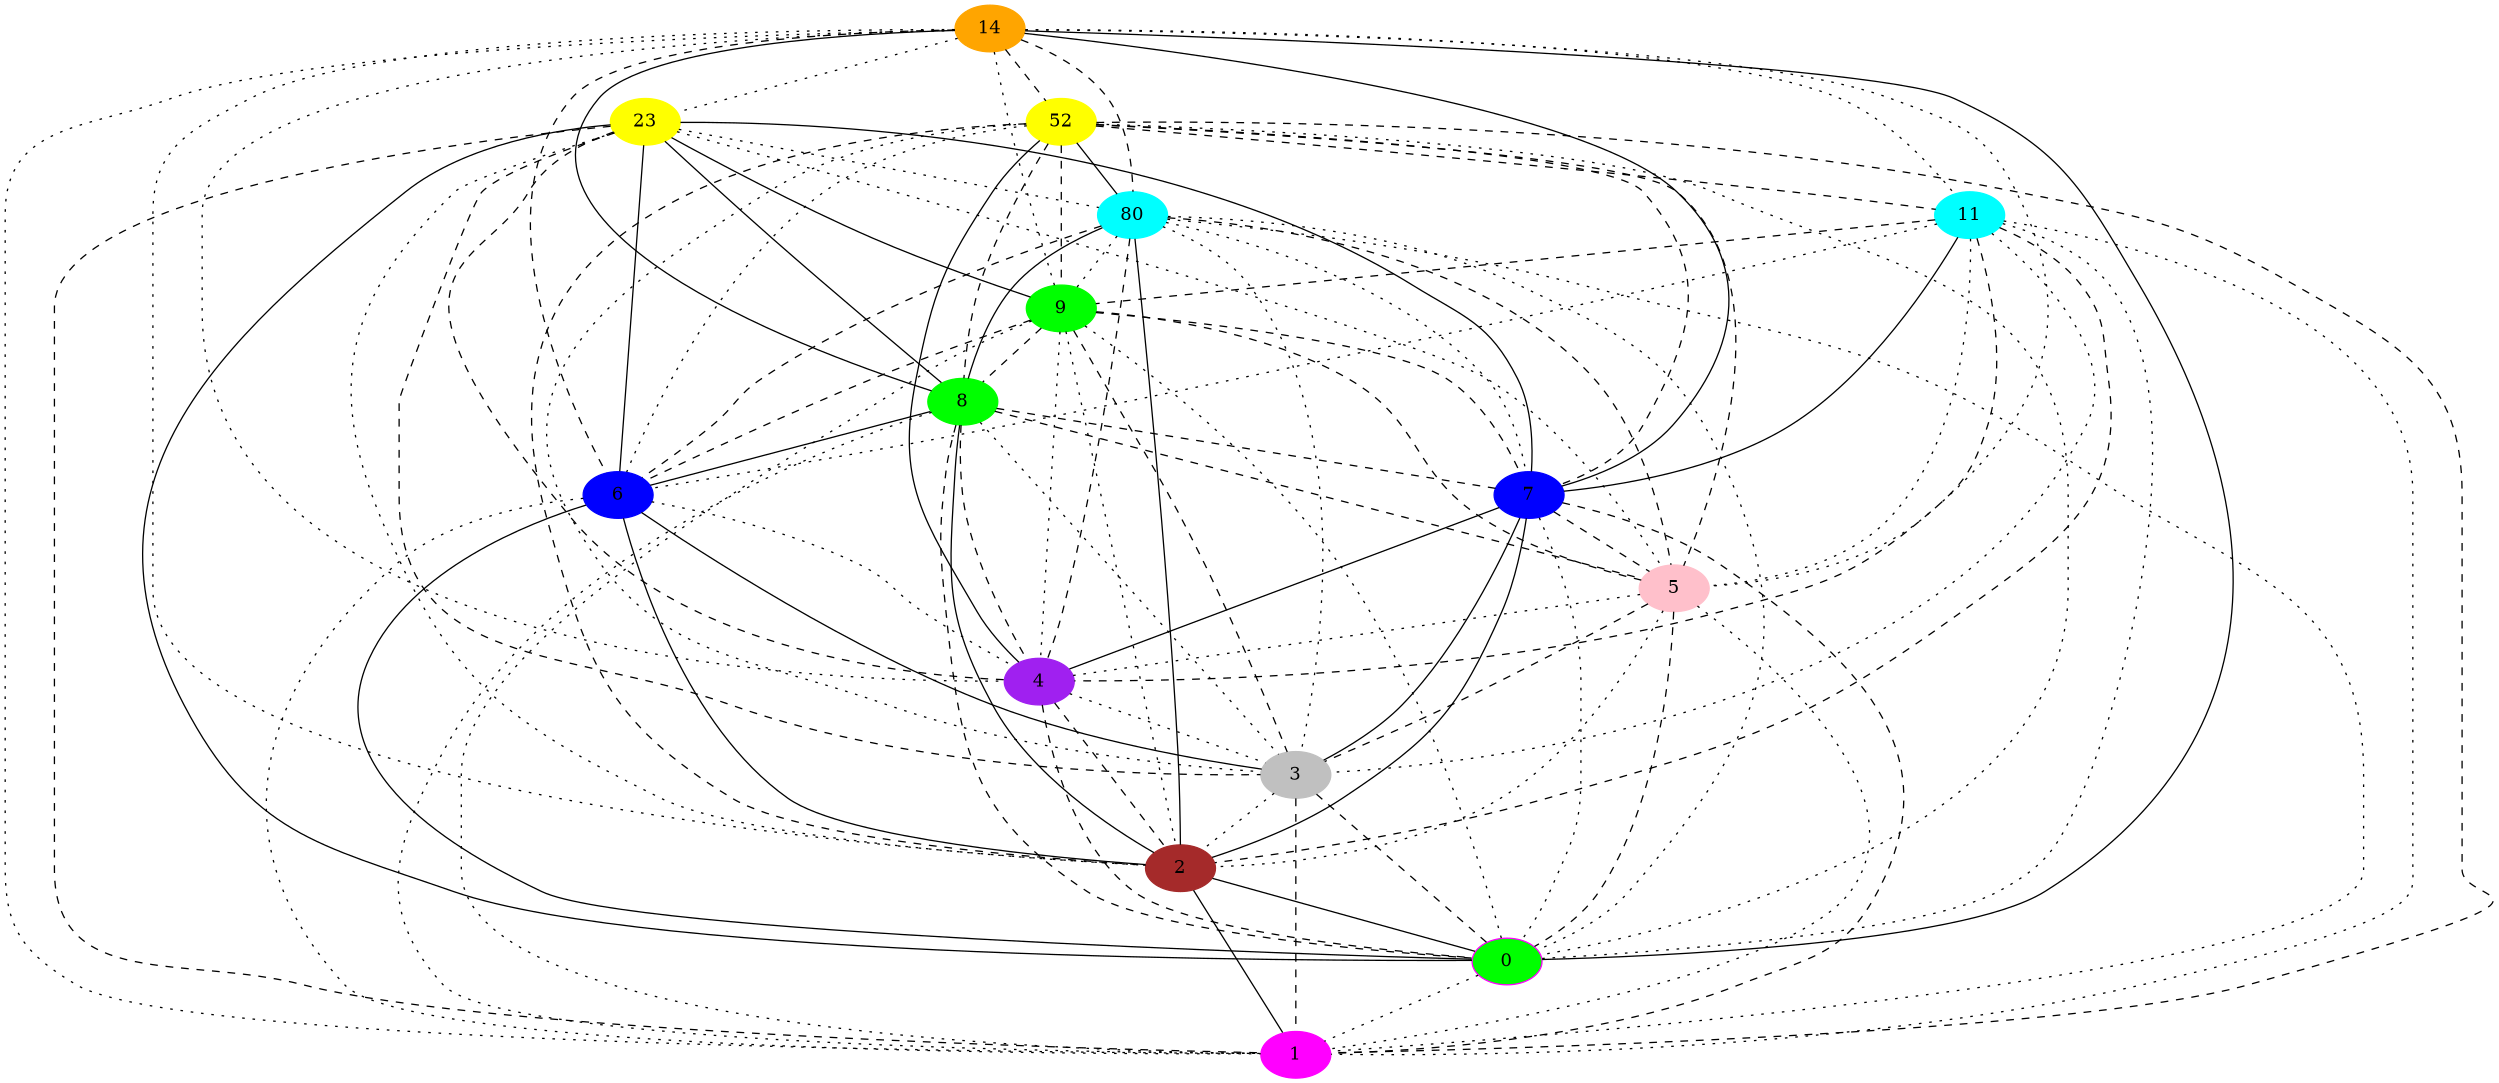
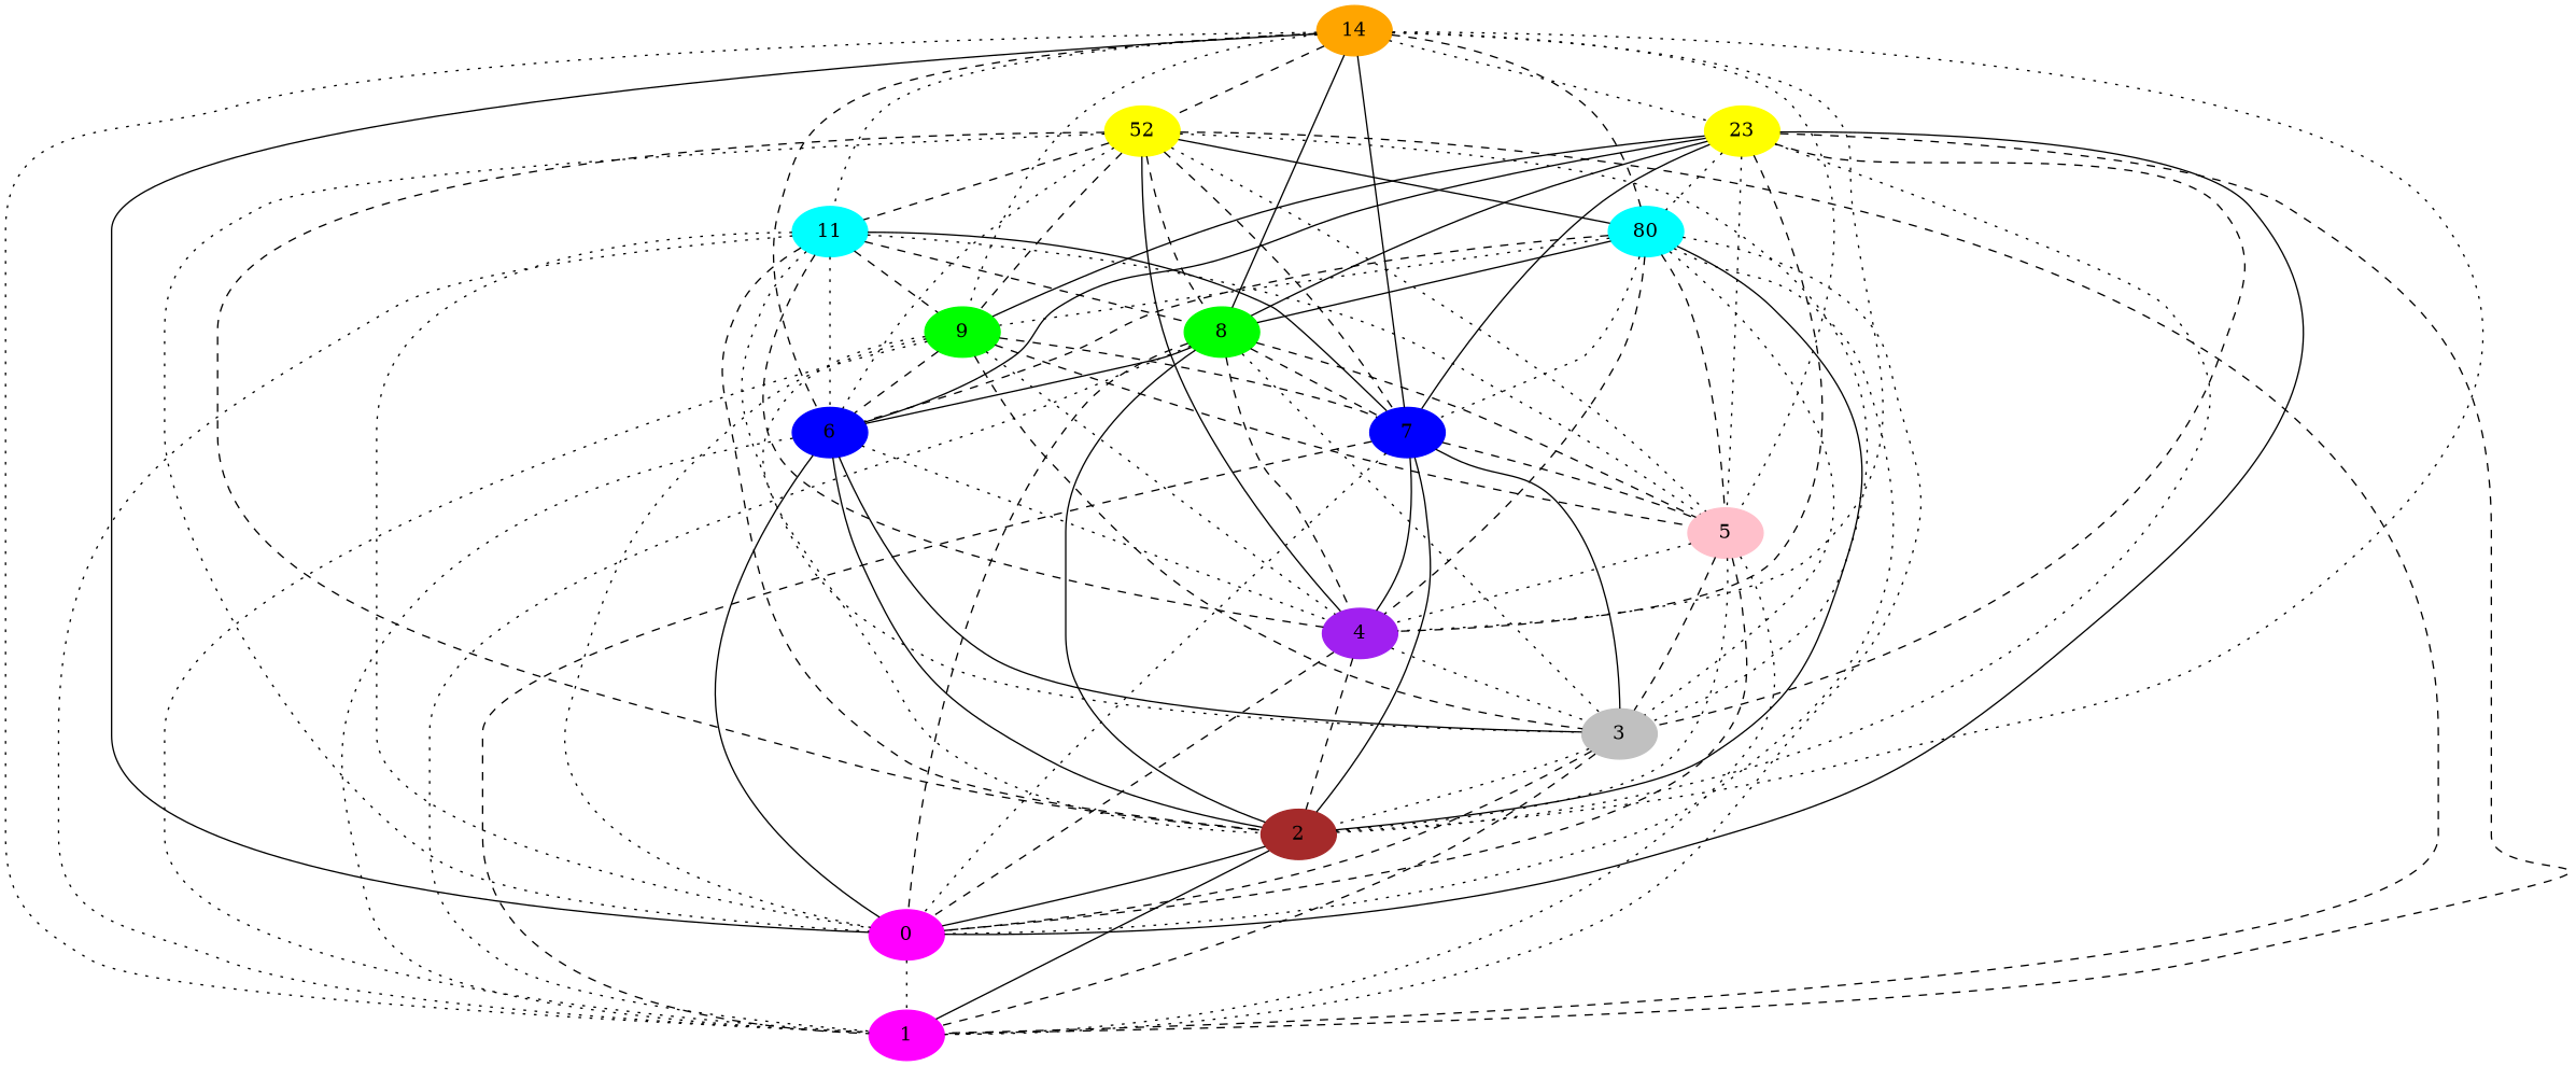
  graph {
    node [color=magenta style=filled]
    edge [style=dotted]
-   0 [fillcolor=green]
+   0
    1
    2 [color=brown]
    3 [color=grey]
    4 [color=purple]
    5 [color=pink]
    6 [color=blue]
    7 [color=blue]
    8 [color=green]
    9 [color=green]
    n11 [color=cyan label=80]
    11 [color=cyan]
    n13 [color=yellow label=52]
    n14 [color=yellow label=23]
    14 [color=orange]
    0 -- 1
    2 -- 0 [style=solid]
    2 -- 1 [style=solid]
    3 -- 0 [style=dashed]
    3 -- 1 [style=dashed]
    3 -- 2
    4 -- 0 [style=dashed]
    4 -- 2 [style=dashed]
    4 -- 3
    5 -- 0 [style=dashed]
    5 -- 1
    5 -- 2
    5 -- 3 [style=dashed]
    5 -- 4
    6 -- 0 [style=solid]
    6 -- 1
    6 -- 2 [style=solid]
    6 -- 3 [style=solid]
    6 -- 4
    7 -- 0
    7 -- 1 [style=dashed]
    7 -- 2 [style=solid]
    7 -- 3 [style=solid]
    7 -- 4 [style=solid]
    7 -- 5 [style=dashed]
    8 -- 0 [style=dashed]
    8 -- 1
    8 -- 2 [style=solid]
    8 -- 3
    8 -- 4 [style=dashed]
    8 -- 5 [style=dashed]
    8 -- 6 [style=solid]
    8 -- 7 [style=dashed]
    9 -- 0
    9 -- 1
    9 -- 2
    9 -- 3 [style=dashed]
    9 -- 4
    9 -- 5 [style=dashed]
    9 -- 6 [style=dashed]
    9 -- 7 [style=dashed]
    n11 -- 0
    n11 -- 1
    n11 -- 2 [style=solid]
    n11 -- 3
    n11 -- 4 [style=dashed]
    n11 -- 5 [style=dashed]
    n11 -- 6 [style=dashed]
    n11 -- 7
    n11 -- 8 [style=solid]
    n11 -- 9
    11 -- 0
    11 -- 1
    11 -- 2 [style=dashed]
    11 -- 3
    11 -- 4 [style=dashed]
    11 -- 5
    11 -- 6
    11 -- 7 [style=solid]
-   9 -- 8 [style=dashed]
+   11 -- 8 [style=dashed]
    11 -- 9 [style=dashed]
    n13 -- 0
    n13 -- 1 [style=dashed]
    n13 -- 2 [style=dashed]
    n13 -- 3
    n13 -- 4 [style=solid]
-   n13 -- 5 [style=dashed]
+   n13 -- 5
    n13 -- 6
    n13 -- 7 [style=dashed]
    n13 -- 8 [style=dashed]
    n13 -- 9 [style=dashed]
    n13 -- n11 [style=solid]
    n13 -- 11 [style=dashed]
    n14 -- 0 [style=solid]
    n14 -- 1 [style=dashed]
    n14 -- 2
    n14 -- 3 [style=dashed]
    n14 -- 4 [style=dashed]
    n14 -- 5
    n14 -- 6 [style=solid]
    n14 -- 7 [style=solid]
    n14 -- 8 [style=solid]
    n14 -- 9 [style=solid]
    n14 -- n11
    14 -- 0 [style=solid]
    14 -- 1
    14 -- 2
    14 -- 4
    14 -- 5
    14 -- 6 [style=dashed]
    14 -- 7 [style=solid]
    14 -- 8 [style=solid]
    14 -- 9
    14 -- n11 [style=dashed]
    14 -- 11
    14 -- n13 [style=dashed]
    14 -- n14
  }
